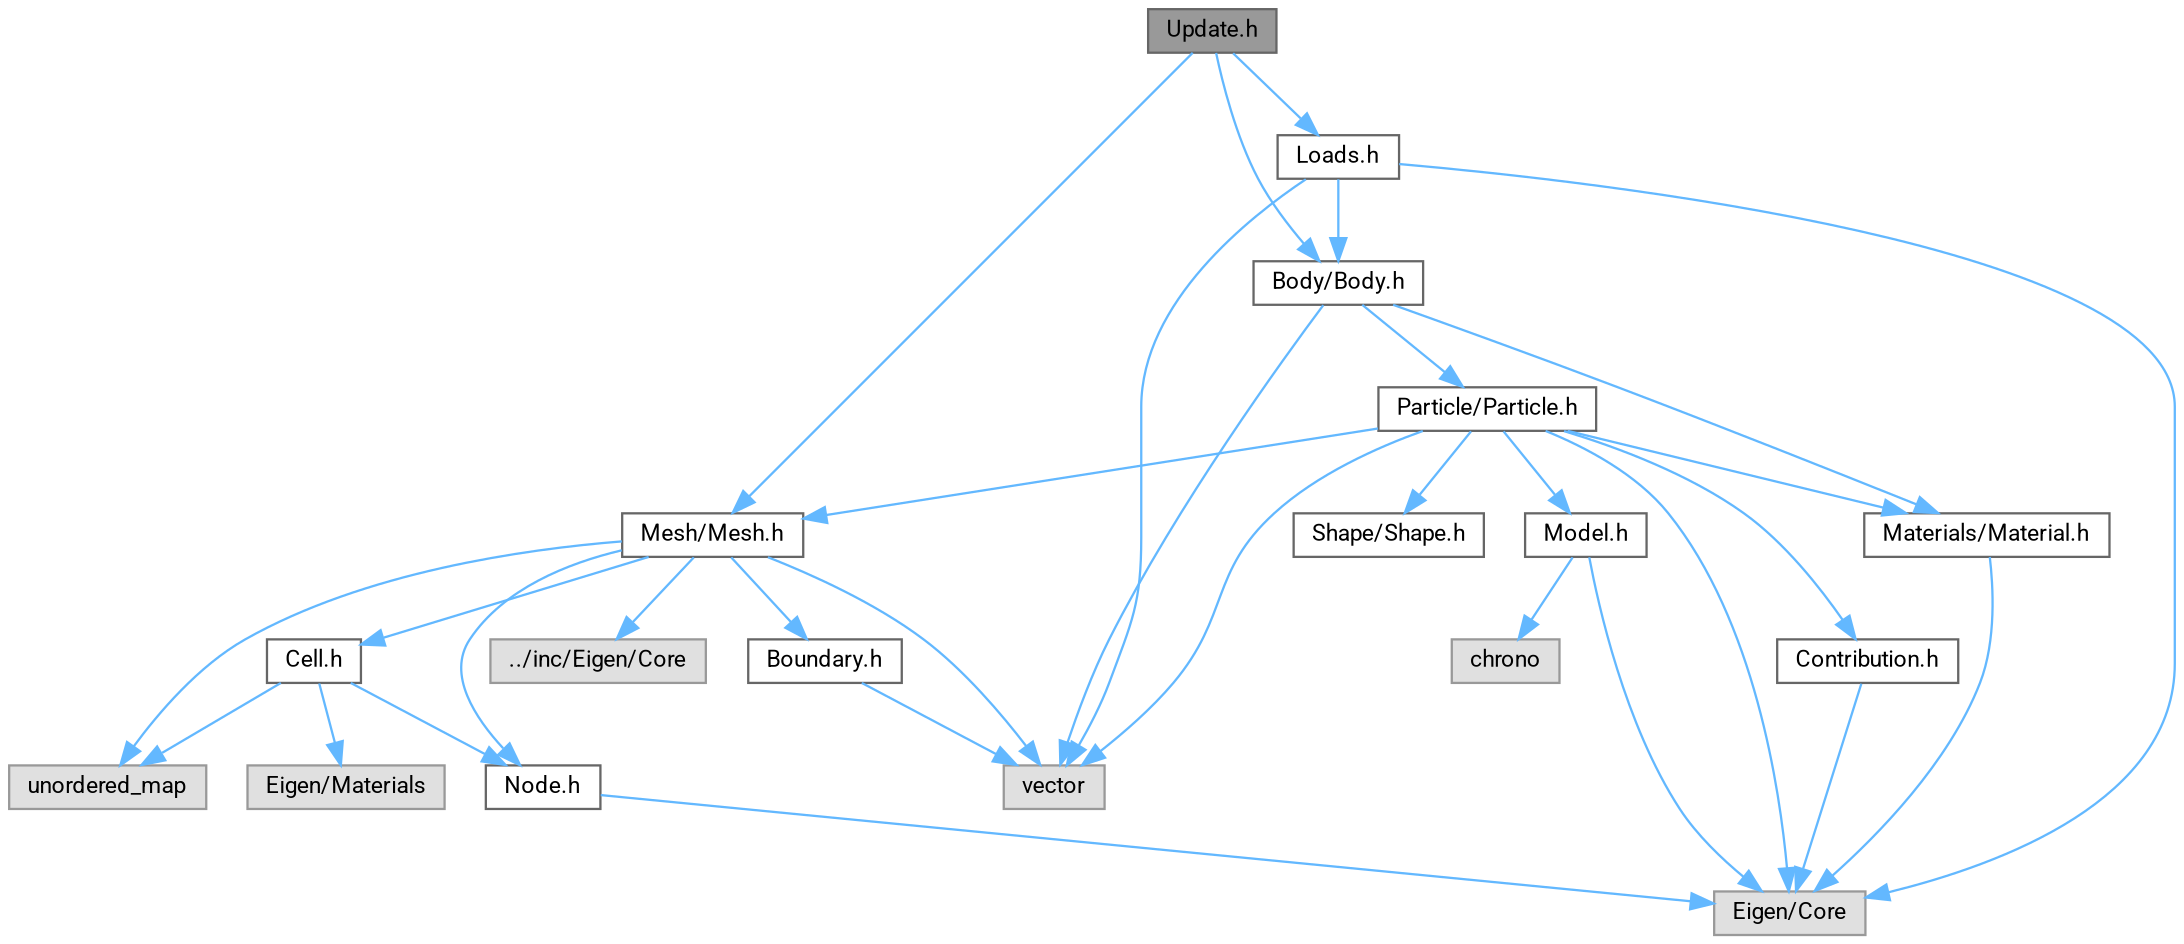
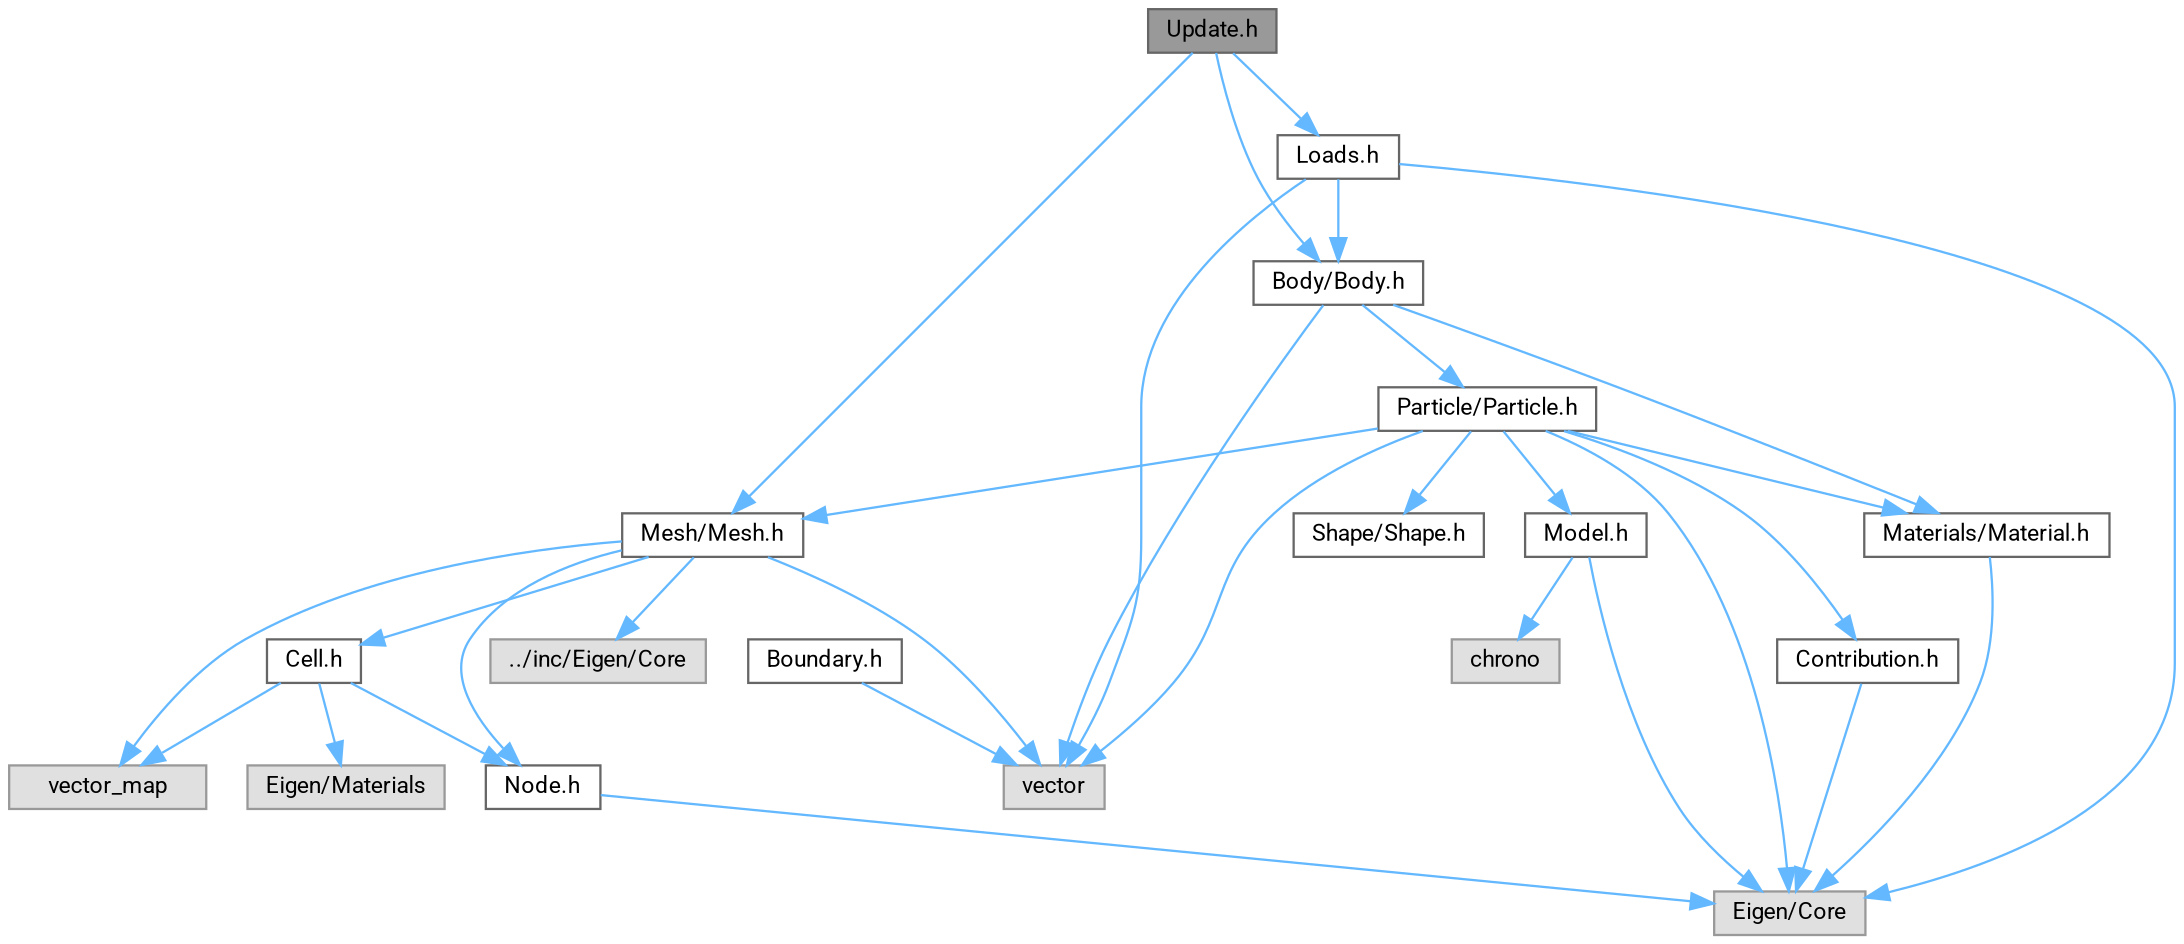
  digraph {
    fontname=Roboto
    node [color=grey40 fillcolor=white fontname=Roboto fontsize=10 shape=box style=filled]
    edge [color=steelblue1 fontname=Roboto fontsize=10 labelfontname=Helvetica labelfontsize=10 style=solid]
    n1 [color=gray40 fillcolor=grey60 fontcolor=black height=0.2 label="Update.h" width=0.4]
    n2 [height=0.2 label="Mesh/Mesh.h" width=0.4]
    n3 [height=0.2 label="Body/Body.h" width=0.4]
    n4 [height=0.2 label="Loads.h" width=0.4]
    n5 [color=grey60 fillcolor="#E0E0E0" height=0.2 label=vector width=0.4]
    n6 [color=grey60 fillcolor="#E0E0E0" height=0.2 label="../inc/Eigen/Core" width=0.4]
-   n7 [color=grey60 fillcolor="#E0E0E0" height=0.2 label=unordered_map width=0.4]
+   n7 [color=grey60 fillcolor="#E0E0E0" height=0.2 label=vector_map width=0.4]
    n8 [height=0.2 label="Node.h" width=0.4]
    n9 [height=0.2 label="Boundary.h" width=0.4]
    n10 [height=0.2 label="Cell.h" width=0.4]
    n11 [height=0.2 label="Particle/Particle.h" width=0.4]
    n12 [height=0.2 label="Materials/Material.h" width=0.4]
    n13 [color=grey60 fillcolor="#E0E0E0" height=0.2 label="Eigen/Core" width=0.4]
    n14 [color=grey60 fillcolor="#E0E0E0" height=0.2 label="Eigen/Materials" width=0.4]
    n15 [height=0.2 label="Contribution.h" width=0.4]
    n16 [height=0.2 label="Model.h" width=0.4]
    n17 [height=0.2 label="Shape/Shape.h" width=0.4]
    n18 [color=grey60 fillcolor="#E0E0E0" height=0.2 label=chrono width=0.4]
    n1 -> n2
    n1 -> n3
    n1 -> n4
    n2 -> n5
    n2 -> n6
    n2 -> n7
    n2 -> n8
-   n2 -> n9
    n2 -> n10
    n3 -> n5
    n3 -> n11
    n3 -> n12
    n4 -> n3
    n4 -> n5
    n4 -> n13
    n8 -> n13
    n9 -> n5
    n10 -> n7
    n10 -> n8
    n10 -> n14
    n11 -> n2
    n11 -> n5
    n11 -> n12
    n11 -> n13
    n11 -> n15
    n11 -> n16
    n11 -> n17
    n12 -> n13
    n15 -> n13
    n16 -> n13
    n16 -> n18
  }
